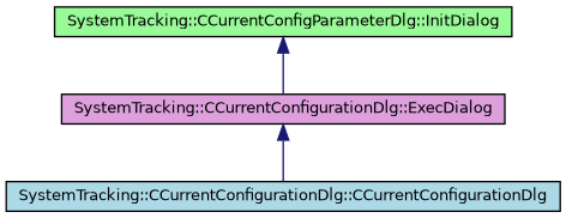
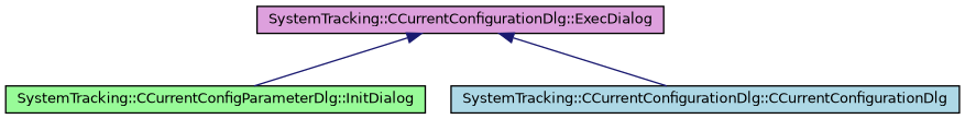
  digraph {
    rankdir=TB
    fontname="DejaVu Sans"
    node [color=black fontname="DejaVu Sans" fontsize=10 shape=record style=filled]
    edge [color=midnightblue dir=back fontname="DejaVu Sans" fontsize=10 labelfontname=FreeSans labelfontsize=10 style=solid]
    n1 [fillcolor=palegreen fontcolor=black height=0.2 label="SystemTracking::CCurrentConfigParameterDlg::InitDialog" width=0.4]
    n2 [fillcolor=plum height=0.2 label="SystemTracking::CCurrentConfigurationDlg::ExecDialog" width=0.4]
    n3 [fillcolor=lightblue height=0.2 label="SystemTracking::CCurrentConfigurationDlg::CCurrentConfigurationDlg" width=0.4]
-   n1 -> n2
+   n2 -> n1
    n2 -> n3
  }
